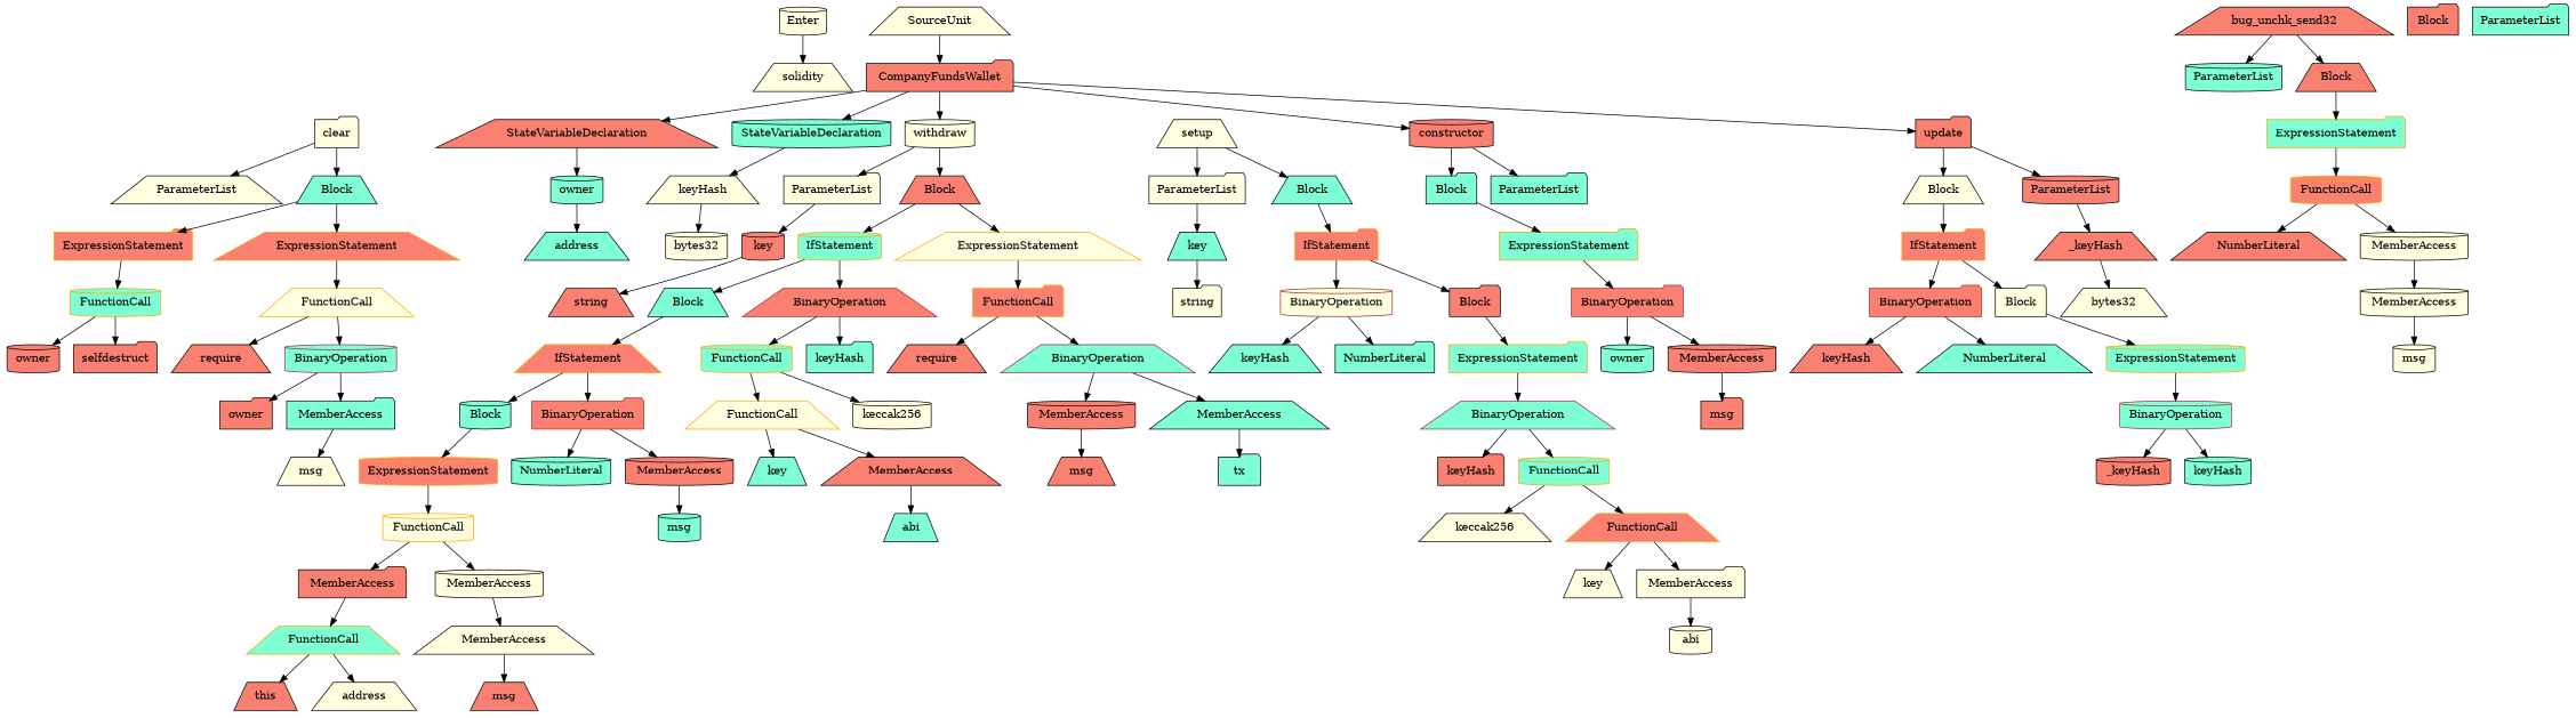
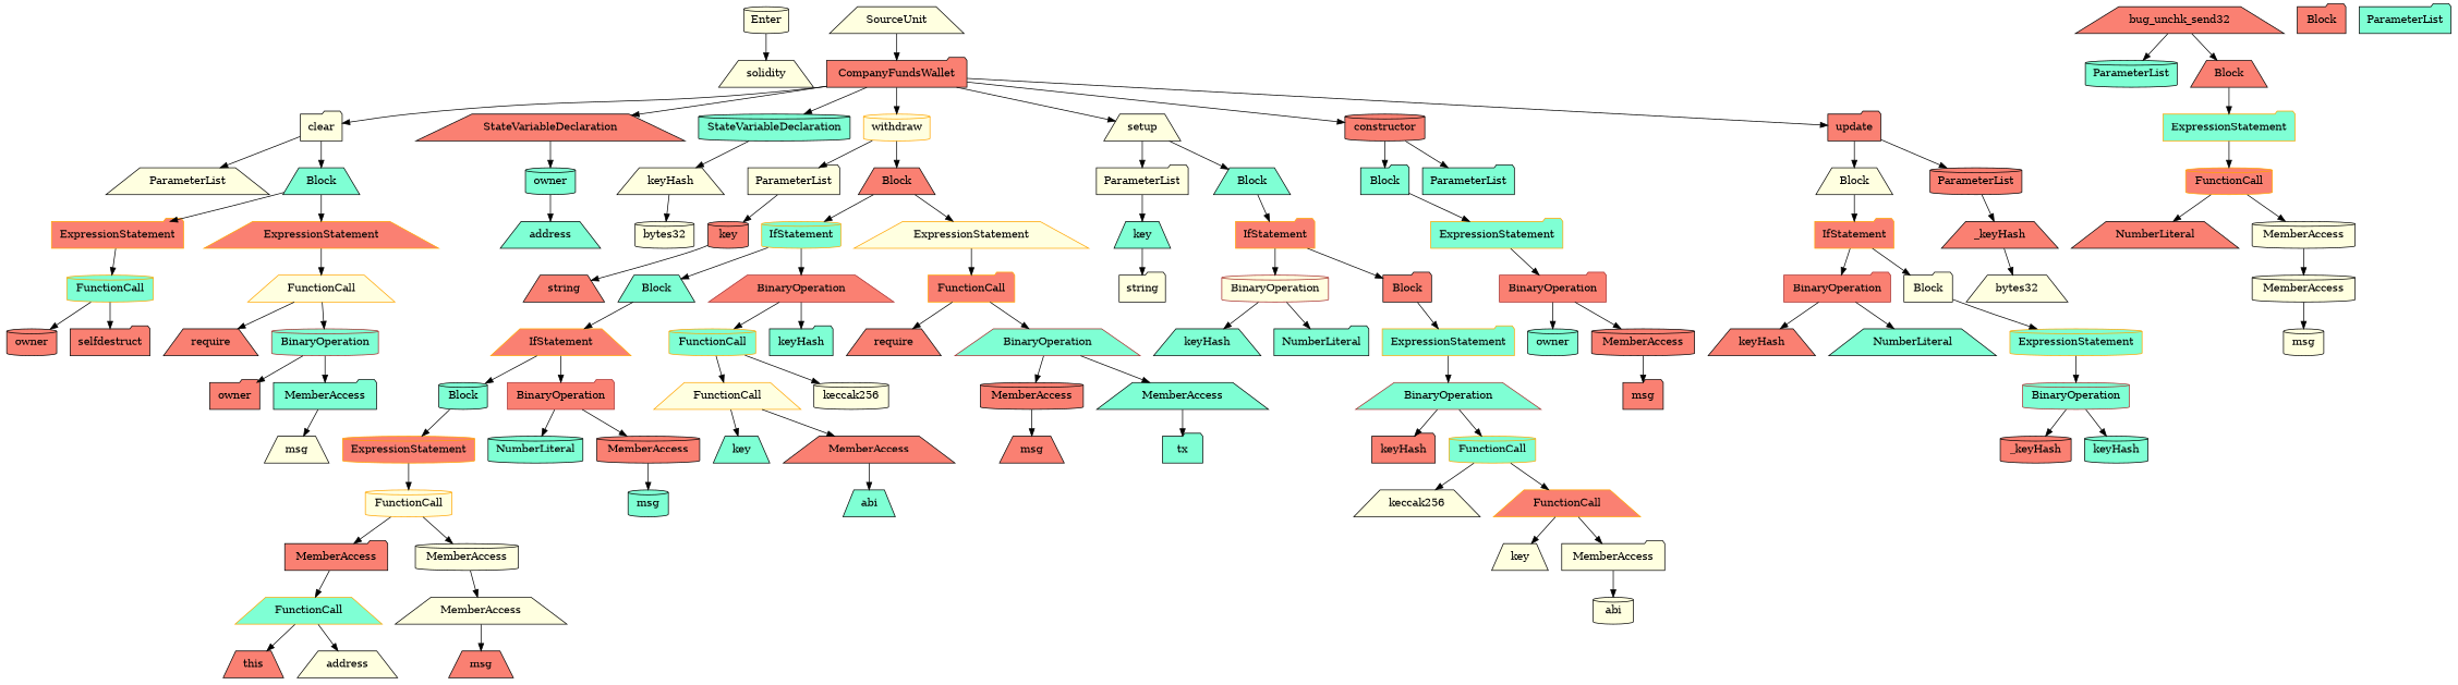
  strict digraph {
    node [fillcolor=salmon shape=trapezium style=filled color=black]
    Enter [fillcolor=lightyellow height=0.5 shape=cylinder width=0.83628 color=""]
    n2 [fillcolor=lightyellow height=0.5 label=solidity width=1.0442]
    n3 [fillcolor=lightyellow height=0.5 label=keyHash width=1.1828]
    n4 [fillcolor=lightyellow height=0.5 label=bytes32 shape=cylinder width=1.0996]
    n5 [fillcolor=aquamarine height=0.5 label=Block shape=cylinder width=0.90558]
    n6 [color=orange height=0.5 label=ExpressionStatement shape=cylinder width=2.458]
    n7 [color=orange fillcolor=lightyellow height=0.5 label=FunctionCall shape=cylinder width=1.6125]
    n8 [height=0.5 label=MemberAccess shape=folder width=1.9174]
    n9 [fillcolor=lightyellow height=0.5 label=MemberAccess shape=cylinder width=1.9174]
    n10 [height=0.5 label=NumberLiteral width=1.765]
    n11 [height=0.5 label=string width=0.864]
    n12 [fillcolor=aquamarine height=0.5 label=ParameterList shape=cylinder width=1.7095]
    n13 [color=brown fillcolor=aquamarine height=0.5 label=BinaryOperation shape=cylinder width=1.9867]
    n14 [height=0.5 label=_keyHash shape=cylinder width=1.3214]
    n15 [fillcolor=aquamarine height=0.5 label=keyHash shape=cylinder width=1.1828]
    n16 [fillcolor=lightyellow height=0.5 label=key width=0.75]
    n17 [height=0.5 label=keyHash width=1.1828]
    n18 [fillcolor=lightyellow height=0.5 label=clear shape=folder width=0.78084]
    n19 [fillcolor=lightyellow height=0.5 label=ParameterList width=1.7095]
    n20 [fillcolor=aquamarine height=0.5 label=Block width=0.90558]
    n21 [color=orange height=0.5 label=ExpressionStatement shape=folder width=2.458]
    n22 [color=orange height=0.5 label=ExpressionStatement width=2.458]
    n23 [color=orange fillcolor=aquamarine height=0.5 label=FunctionCall shape=cylinder width=1.6125]
    n24 [color=orange fillcolor=lightyellow height=0.5 label=FunctionCall width=1.6125]
    n25 [fillcolor=aquamarine height=0.5 label=owner shape=cylinder width=0.93331]
    n26 [color=orange fillcolor=aquamarine height=0.5 label=FunctionCall width=1.6125]
    n27 [fillcolor=lightyellow height=0.5 label=MemberAccess width=1.9174]
    n28 [height=0.5 label=StateVariableDeclaration width=2.8184]
    n29 [fillcolor=aquamarine height=0.5 label=owner shape=cylinder width=0.93331]
    n30 [fillcolor=aquamarine height=0.5 label=address width=1.0996]
    n31 [color=orange fillcolor=lightyellow height=0.5 label=FunctionCall width=1.6125]
    n32 [fillcolor=aquamarine height=0.5 label=key width=0.75]
    n33 [height=0.5 label=MemberAccess width=1.9174]
    n34 [fillcolor=aquamarine height=0.5 label=abi width=0.75]
    n35 [color=orange fillcolor=aquamarine height=0.5 label=ExpressionStatement shape=cylinder width=2.458]
    n36 [color=orange height=0.5 label=IfStatement shape=folder width=1.4739]
    n37 [color=brown fillcolor=lightyellow height=0.5 label=BinaryOperation shape=cylinder width=1.9867]
    n38 [height=0.5 label=Block shape=folder width=0.90558]
    n39 [fillcolor=aquamarine height=0.5 label=keyHash width=1.1828]
    n40 [fillcolor=aquamarine height=0.5 label=NumberLiteral shape=folder width=1.765]
    n41 [color=orange fillcolor=aquamarine height=0.5 label=ExpressionStatement shape=folder width=2.458]
    n42 [color=brown fillcolor=aquamarine height=0.5 label=BinaryOperation width=1.9867]
    n43 [fillcolor=aquamarine height=0.5 label=NumberLiteral width=1.765]
    n44 [color=brown height=0.5 label=BinaryOperation shape=folder width=1.9867]
    n45 [height=0.5 label=require width=1.0026]
    n46 [fillcolor=lightyellow height=0.5 label=keccak256 width=1.3907]
    n47 [height=0.5 label=keyHash shape=folder width=1.1828]
    n48 [color=orange fillcolor=aquamarine height=0.5 label=FunctionCall shape=cylinder width=1.6125]
    n49 [color=orange height=0.5 label=FunctionCall width=1.6125]
    n50 [fillcolor=aquamarine height=0.5 label=StateVariableDeclaration shape=cylinder width=2.8184]
    n51 [fillcolor=lightyellow height=0.5 label=MemberAccess shape=folder width=1.9174]
    n52 [fillcolor=lightyellow height=0.5 label=abi shape=cylinder width=0.75]
    n53 [fillcolor=aquamarine height=0.5 label=NumberLiteral shape=cylinder width=1.765]
    n54 [fillcolor=lightyellow height=0.5 label=keccak256 shape=cylinder width=1.3907]
    n55 [color=orange height=0.5 label=FunctionCall shape=folder width=1.6125]
    n56 [height=0.5 label=require width=1.0026]
    n57 [color=brown fillcolor=aquamarine height=0.5 label=BinaryOperation width=1.9867]
    n58 [height=0.5 label=MemberAccess shape=cylinder width=1.9174]
    n59 [fillcolor=aquamarine height=0.5 label=MemberAccess width=1.9174]
    n60 [height=0.5 label=msg width=0.75]
    n61 [fillcolor=aquamarine height=0.5 label=tx shape=folder width=0.75]
    n62 [color=orange fillcolor=aquamarine height=0.5 label=FunctionCall shape=cylinder width=1.6125]
    n63 [height=0.5 label=this width=0.75]
    n64 [fillcolor=lightyellow height=0.5 label=address width=1.0996]
    n65 [height=0.5 label=owner shape=cylinder width=0.93331]
    n66 [height=0.5 label=selfdestruct shape=folder width=1.4877]
-   n67 [fillcolor=lightyellow height=0.5 label=withdraw shape=cylinder width=1.2382]
+   n67 [color=orange fillcolor=lightyellow height=0.5 label=withdraw shape=cylinder width=1.2382]
    n68 [fillcolor=lightyellow height=0.5 label=ParameterList shape=folder width=1.7095]
    n69 [height=0.5 label=Block width=0.90558]
    n70 [height=0.5 label=key shape=cylinder width=0.75]
    n71 [color=orange fillcolor=aquamarine height=0.5 label=IfStatement shape=cylinder width=1.4739]
    n72 [color=orange fillcolor=lightyellow height=0.5 label=ExpressionStatement width=2.458]
    n73 [fillcolor=aquamarine height=0.5 label=Block width=0.90558]
    n74 [color=brown height=0.5 label=BinaryOperation width=1.9867]
    n75 [height=0.5 label=CompanyFundsWallet shape=folder width=2.6105]
    n76 [fillcolor=lightyellow height=0.5 label=setup width=0.85014]
    n77 [height=0.5 label=constructor shape=cylinder width=1.4877]
    n78 [height=0.5 label=update shape=folder width=0.98875]
    n79 [fillcolor=lightyellow height=0.5 label=ParameterList shape=folder width=1.7095]
    n80 [fillcolor=aquamarine height=0.5 label=Block width=0.90558]
    n81 [fillcolor=aquamarine height=0.5 label=Block shape=folder width=0.90558]
    n82 [fillcolor=aquamarine height=0.5 label=ParameterList shape=folder width=1.7095]
    n83 [fillcolor=lightyellow height=0.5 label=Block width=0.90558]
    n84 [height=0.5 label=ParameterList shape=cylinder width=1.7095]
    n85 [height=0.5 label=bug_unchk_send32 width=2.3194]
    n86 [height=0.5 label=Block width=0.90558]
    n87 [fillcolor=aquamarine height=0.5 label=key width=0.75]
    n88 [color=orange fillcolor=aquamarine height=0.5 label=ExpressionStatement shape=folder width=2.458]
    n89 [color=orange height=0.5 label=IfStatement shape=folder width=1.4739]
    n90 [height=0.5 label=_keyHash width=1.3214]
    n91 [color=orange fillcolor=aquamarine height=0.5 label=ExpressionStatement shape=folder width=2.458]
    n92 [fillcolor=lightyellow height=0.5 label=bytes32 width=1.0996]
    n93 [color=orange height=0.5 label=IfStatement width=1.4739]
    n94 [color=brown height=0.5 label=BinaryOperation shape=folder width=1.9867]
    n95 [height=0.5 label=MemberAccess shape=cylinder width=1.9174]
    n96 [fillcolor=lightyellow height=0.5 label=msg width=0.75]
    n97 [color=brown height=0.5 label=BinaryOperation shape=folder width=1.9867]
    n98 [height=0.5 label=MemberAccess shape=cylinder width=1.9174]
    n99 [height=0.5 label=msg shape=folder width=0.75]
    n100 [fillcolor=aquamarine height=0.5 label=msg shape=cylinder width=0.75]
    n101 [color=orange height=0.5 label=FunctionCall shape=cylinder width=1.6125]
    n102 [fillcolor=lightyellow height=0.5 label=MemberAccess shape=cylinder width=1.9174]
    n103 [fillcolor=lightyellow height=0.5 label=MemberAccess shape=cylinder width=1.9174]
    n104 [height=0.5 label=owner shape=folder width=0.93331]
    n105 [height=0.5 label=msg width=0.75]
    n106 [fillcolor=aquamarine height=0.5 label=keyHash shape=folder width=1.1828]
    n107 [fillcolor=lightyellow height=0.5 label=msg shape=cylinder width=0.75]
    n108 [height=0.5 label=Block shape=folder width=0.90558]
    n109 [fillcolor=lightyellow height=0.5 label=string shape=folder width=0.864]
    n110 [fillcolor=lightyellow height=0.5 label=Block shape=folder width=0.90558]
    n111 [color=brown fillcolor=aquamarine height=0.5 label=BinaryOperation shape=cylinder width=1.9867]
    n112 [fillcolor=aquamarine height=0.5 label=MemberAccess shape=folder width=1.9174]
    n113 [fillcolor=lightyellow height=0.5 label=SourceUnit width=1.46]
    n114 [fillcolor=aquamarine height=0.5 label=ParameterList shape=folder width=1.7095]
    Enter -> n2
    n3 -> n4
    n5 -> n6
    n6 -> n7
    n7 -> n8
    n7 -> n9
    n8 -> n26
    n9 -> n27
    n13 -> n14
    n13 -> n15
    n18 -> n19
    n18 -> n20
    n20 -> n21
    n20 -> n22
    n21 -> n23
    n22 -> n24
    n23 -> n65
    n23 -> n66
    n24 -> n45
    n24 -> n111
    n26 -> n63
    n26 -> n64
    n27 -> n105
    n28 -> n29
    n29 -> n30
    n31 -> n32
    n31 -> n33
    n33 -> n34
    n35 -> n13
    n36 -> n37
    n36 -> n38
    n37 -> n39
    n37 -> n40
    n38 -> n41
    n41 -> n42
    n42 -> n47
    n42 -> n48
    n44 -> n17
    n44 -> n43
    n48 -> n46
    n48 -> n49
    n49 -> n16
    n49 -> n51
    n50 -> n3
    n51 -> n52
    n55 -> n56
    n55 -> n57
    n57 -> n58
    n57 -> n59
    n58 -> n60
    n59 -> n61
    n62 -> n31
    n62 -> n54
    n67 -> n68
    n67 -> n69
    n68 -> n70
    n69 -> n71
    n69 -> n72
    n70 -> n11
    n71 -> n73
    n71 -> n74
    n72 -> n55
    n73 -> n93
    n74 -> n62
    n74 -> n106
+   n75 -> n18
    n75 -> n28
    n75 -> n50
    n75 -> n67
+   n75 -> n76
    n75 -> n77
    n75 -> n78
    n76 -> n79
    n76 -> n80
    n77 -> n81
    n77 -> n82
    n78 -> n83
    n78 -> n84
    n79 -> n87
    n80 -> n36
    n81 -> n88
    n83 -> n89
    n84 -> n90
    n85 -> n12
    n85 -> n86
    n86 -> n91
    n87 -> n109
    n88 -> n97
    n89 -> n44
    n89 -> n110
    n90 -> n92
    n91 -> n101
    n93 -> n5
    n93 -> n94
    n94 -> n53
    n94 -> n95
    n95 -> n100
    n97 -> n25
    n97 -> n98
    n98 -> n99
    n101 -> n10
    n101 -> n102
    n102 -> n103
    n103 -> n107
    n110 -> n35
    n111 -> n104
    n111 -> n112
    n112 -> n96
    n113 -> n75
  }
